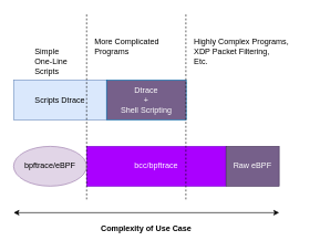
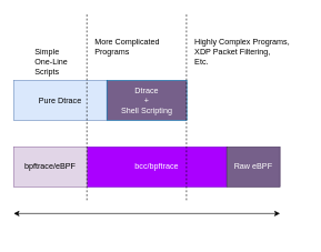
  <mxCell id="0" />
  <mxCell id="1" parent="0" />
  <mxCell id="2" value="" style="endArrow=classic;startArrow=classic;html=1;" edge="1" parent="1"><mxGeometry width="50" height="50" relative="1" as="geometry"><mxPoint x="20" y="320" as="sourcePoint" /><mxPoint x="420" y="320" as="targetPoint" /></mxGeometry></mxCell>
- <mxCell id="3" value="Complexity of Use Case" style="text;align=center;fontStyle=1;verticalAlign=middle;spacingLeft=3;spacingRight=3;strokeColor=none;rotatable=0;points=[[0,0.5],[1,0.5]];portConstraint=eastwest;" vertex="1" parent="1"><mxGeometry x="135" y="330" width="170" height="26" as="geometry" /></mxCell>
  <mxCell id="4" value="bcc/bpftrace" style="rounded=0;whiteSpace=wrap;html=1;fillColor=#aa00ff;strokeColor=#7700CC;fontColor=#ffffff;" vertex="1" parent="1"><mxGeometry x="130" y="220" width="210" height="60" as="geometry" /></mxCell>
- <mxCell id="5" value="bpftrace/eBPF" style="ellipse;whiteSpace=wrap;html=1;fillColor=#e1d5e7;strokeColor=#9673a6;" vertex="1" parent="1"><mxGeometry x="20" y="220" width="110" height="60" as="geometry" /></mxCell>
- <mxCell id="6" value="Scripts Dtrace" style="rounded=0;whiteSpace=wrap;html=1;fillColor=#dae8fc;strokeColor=#6c8ebf;" vertex="1" parent="1"><mxGeometry x="20" y="120" width="140" height="60" as="geometry" /></mxCell>
+ <mxCell id="5" value="bpftrace/eBPF" style="rounded=0;whiteSpace=wrap;html=1;fillColor=#e1d5e7;strokeColor=#9673a6;" vertex="1" parent="1"><mxGeometry x="20" y="220" width="110" height="60" as="geometry" /></mxCell>
+ <mxCell id="6" value="Pure Dtrace" style="rounded=0;whiteSpace=wrap;html=1;fillColor=#dae8fc;strokeColor=#6c8ebf;" vertex="1" parent="1"><mxGeometry x="20" y="120" width="140" height="60" as="geometry" /></mxCell>
  <mxCell id="7" value="Dtrace&lt;br&gt;+&lt;br&gt;Shell Scripting" style="rounded=0;whiteSpace=wrap;html=1;fillColor=#76608a;strokeColor=#006EAF;fontColor=#ffffff;" vertex="1" parent="1"><mxGeometry x="160" y="120" width="120" height="60" as="geometry" /></mxCell>
  <mxCell id="8" value="Raw eBPF" style="rounded=0;whiteSpace=wrap;html=1;fillColor=#76608a;strokeColor=#432D57;fontColor=#ffffff;" vertex="1" parent="1"><mxGeometry x="340" y="220" width="80" height="60" as="geometry" /></mxCell>
  <mxCell id="9" value="" style="endArrow=none;dashed=1;html=1;" edge="1" parent="1"><mxGeometry width="50" height="50" relative="1" as="geometry"><mxPoint x="130" y="300" as="sourcePoint" /><mxPoint x="130" y="20" as="targetPoint" /></mxGeometry></mxCell>
  <mxCell id="10" value="Simple&lt;br&gt;One-Line&lt;br&gt;Scripts" style="text;html=1;resizable=0;points=[];autosize=1;align=left;verticalAlign=top;spacingTop=-4;" vertex="1" parent="1"><mxGeometry x="50" y="68" width="70" height="40" as="geometry" /></mxCell>
  <mxCell id="11" value="More Complicated&lt;br&gt;Programs" style="text;html=1;resizable=0;points=[];autosize=1;align=left;verticalAlign=top;spacingTop=-4;" vertex="1" parent="1"><mxGeometry x="140" y="53" width="120" height="30" as="geometry" /></mxCell>
  <mxCell id="12" value="" style="endArrow=none;dashed=1;html=1;" edge="1" parent="1"><mxGeometry width="50" height="50" relative="1" as="geometry"><mxPoint x="279.5" y="300" as="sourcePoint" /><mxPoint x="279.5" y="20" as="targetPoint" /></mxGeometry></mxCell>
  <mxCell id="13" value="Highly Complex Programs,&lt;br&gt;XDP Packet Filtering,&lt;br&gt;Etc." style="text;html=1;resizable=0;points=[];autosize=1;align=left;verticalAlign=top;spacingTop=-4;" vertex="1" parent="1"><mxGeometry x="289.5" y="53" width="170" height="40" as="geometry" /></mxCell>
